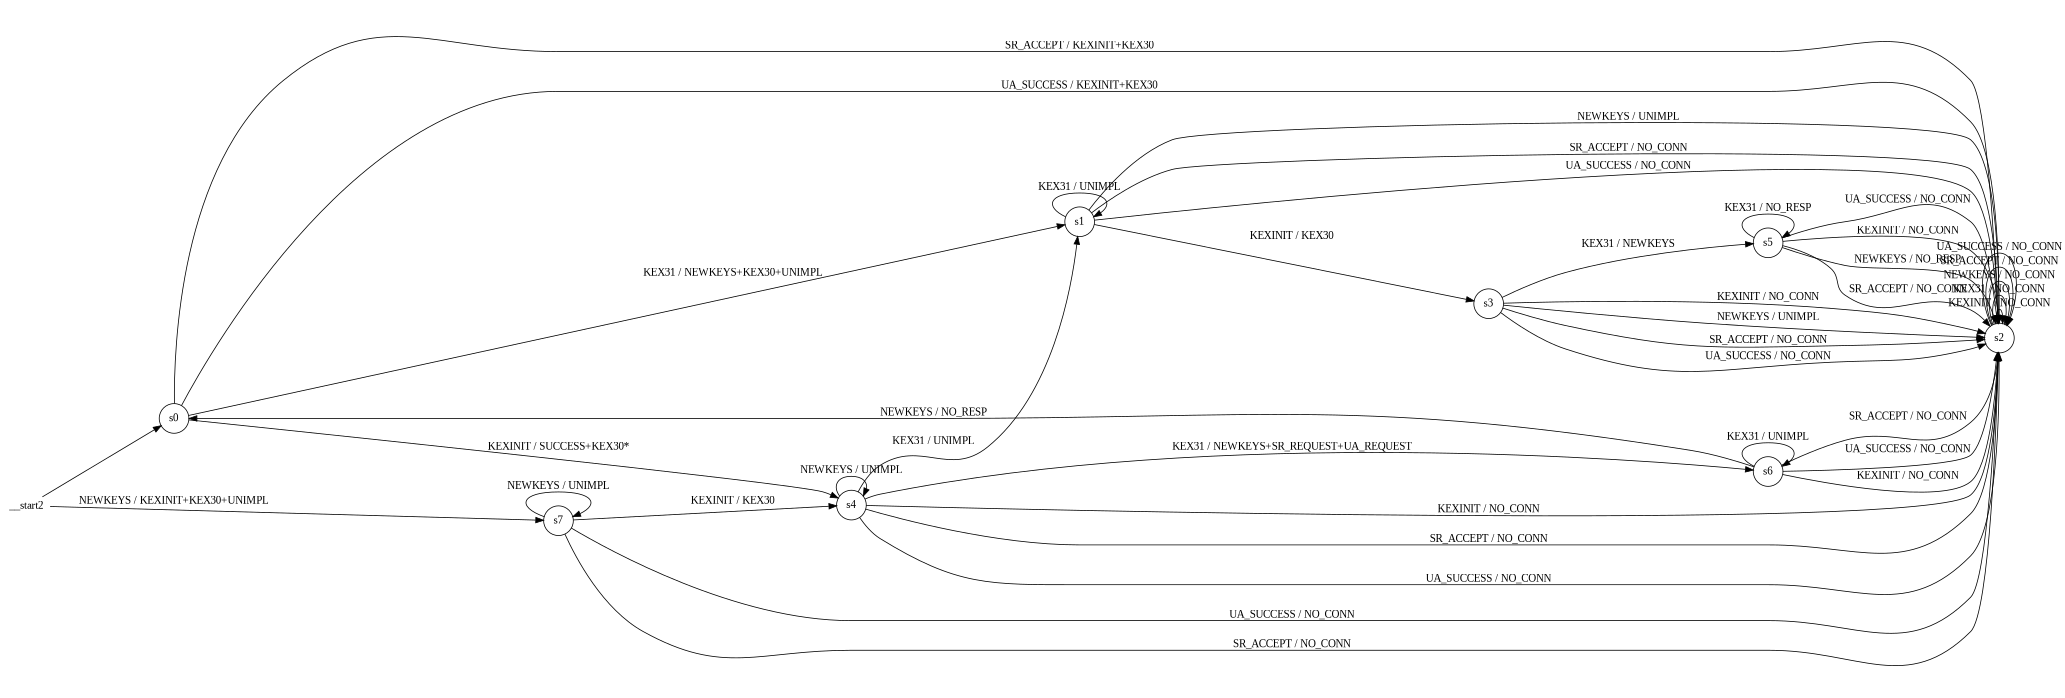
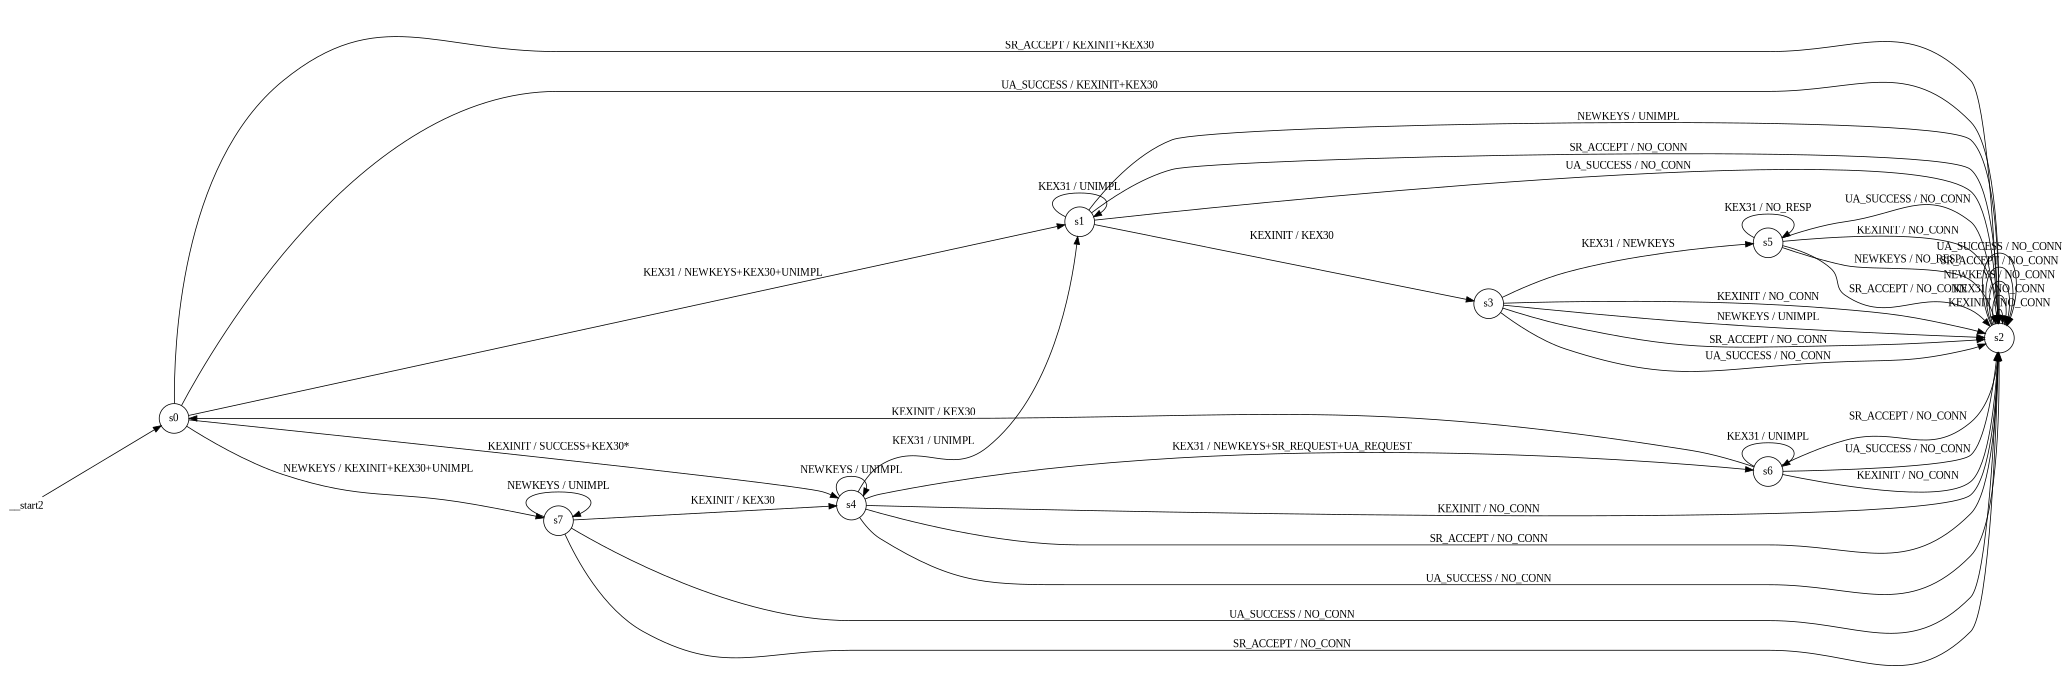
  digraph {
    fontname="Liberation Serif"
    rankdir=LR
    node [fontname="Liberation Serif" shape=circle]
    edge [fontname="Liberation Serif"]
    n1 [label=s0]
    n2 [label=s1]
    n3 [label=s2]
    n4 [label=s4]
    n5 [label=s7]
    n6 [label=s3]
    n7 [label=s6]
    n8 [label=s5]
    n9 [height=0 label=__start2 shape=none width=0]
    n1 -> n2 [label="KEX31 / NEWKEYS+KEX30+UNIMPL"]
    n1 -> n3 [label="SR_ACCEPT / KEXINIT+KEX30"]
    n1 -> n3 [label="UA_SUCCESS / KEXINIT+KEX30"]
    n1 -> n4 [label="KEXINIT / SUCCESS+KEX30*"]
-   n9 -> n5 [label="NEWKEYS / KEXINIT+KEX30+UNIMPL"]
+   n1 -> n5 [label="NEWKEYS / KEXINIT+KEX30+UNIMPL"]
    n2 -> n2 [label="KEX31 / UNIMPL"]
    n2 -> n3 [label="NEWKEYS / UNIMPL"]
    n2 -> n3 [label="SR_ACCEPT / NO_CONN"]
    n2 -> n3 [label="UA_SUCCESS / NO_CONN"]
    n2 -> n6 [label="KEXINIT / KEX30"]
    n3 -> n3 [label="KEXINIT / NO_CONN"]
    n3 -> n3 [label="KEX31 / NO_CONN"]
    n3 -> n3 [label="NEWKEYS / NO_CONN"]
    n3 -> n3 [label="SR_ACCEPT / NO_CONN"]
    n3 -> n3 [label="UA_SUCCESS / NO_CONN"]
    n4 -> n2 [label="KEX31 / UNIMPL"]
    n4 -> n3 [label="KEXINIT / NO_CONN"]
    n4 -> n3 [label="SR_ACCEPT / NO_CONN"]
    n4 -> n3 [label="UA_SUCCESS / NO_CONN"]
    n4 -> n4 [label="NEWKEYS / UNIMPL"]
    n4 -> n7 [label="KEX31 / NEWKEYS+SR_REQUEST+UA_REQUEST"]
    n5 -> n3 [label="SR_ACCEPT / NO_CONN"]
    n5 -> n3 [label="UA_SUCCESS / NO_CONN"]
    n5 -> n4 [label="KEXINIT / KEX30"]
    n5 -> n5 [label="NEWKEYS / UNIMPL"]
    n6 -> n3 [label="KEXINIT / NO_CONN"]
    n6 -> n3 [label="NEWKEYS / UNIMPL"]
    n6 -> n3 [label="SR_ACCEPT / NO_CONN"]
    n6 -> n3 [label="UA_SUCCESS / NO_CONN"]
    n6 -> n8 [label="KEX31 / NEWKEYS"]
-   n7 -> n1 [label="NEWKEYS / NO_RESP"]
+   n7 -> n1 [label="KEXINIT / KEX30"]
    n7 -> n3 [label="KEXINIT / NO_CONN"]
    n7 -> n3 [label="SR_ACCEPT / NO_CONN"]
    n7 -> n3 [label="UA_SUCCESS / NO_CONN"]
    n7 -> n7 [label="KEX31 / UNIMPL"]
    n8 -> n3 [label="KEXINIT / NO_CONN"]
    n8 -> n3 [label="NEWKEYS / NO_RESP"]
    n8 -> n3 [label="SR_ACCEPT / NO_CONN"]
    n8 -> n3 [label="UA_SUCCESS / NO_CONN"]
    n8 -> n8 [label="KEX31 / NO_RESP"]
    n9 -> n1
  }
